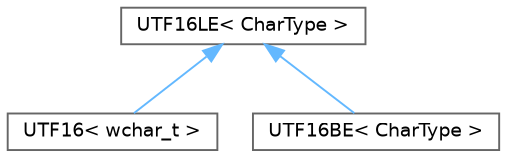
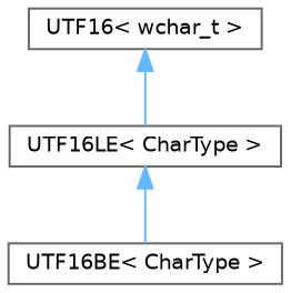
  digraph {
    rankdir=TB
    node [color=grey40 fillcolor=white fontname=Helvetica fontsize=10 shape=box style=filled]
    edge [color=steelblue1 dir=back fontname=Helvetica fontsize=10 labelfontname=Helvetica labelfontsize=10 style=solid]
    n1 [height=0.2 label="UTF16\< wchar_t \>" width=0.4]
    n2 [height=0.2 label="UTF16LE\< CharType \>" width=0.4]
    n3 [height=0.2 label="UTF16BE\< CharType \>" width=0.4]
-   n2 -> n1
+   n1 -> n2
    n2 -> n3
  }
